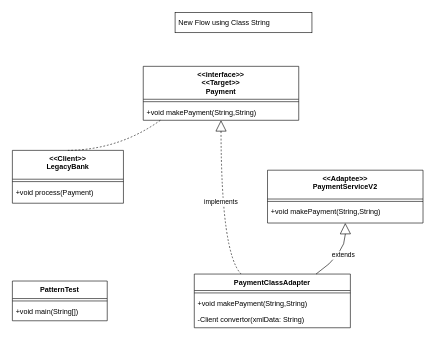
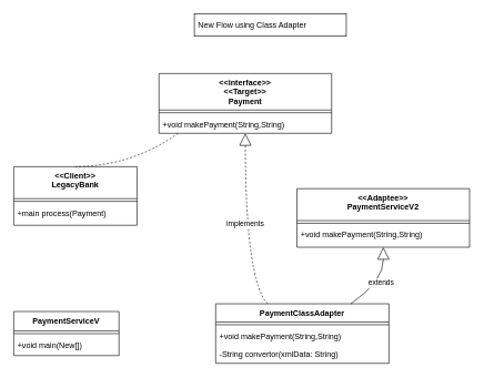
  <mxCell id="0" />
  <mxCell id="1" parent="0" />
- <mxCell id="2" value="PatternTest" style="swimlane;fontStyle=1;align=center;verticalAlign=top;childLayout=stackLayout;horizontal=1;startSize=29.2;horizontalStack=0;resizeParent=1;resizeParentMax=0;resizeLast=0;collapsible=0;marginBottom=0;" parent="1" vertex="1"><mxGeometry x="20" y="467.61" width="158" height="66.2" as="geometry" /></mxCell>
+ <mxCell id="2" value="PaymentServiceV" style="swimlane;fontStyle=1;align=center;verticalAlign=top;childLayout=stackLayout;horizontal=1;startSize=29.2;horizontalStack=0;resizeParent=1;resizeParentMax=0;resizeLast=0;collapsible=0;marginBottom=0;" parent="1" vertex="1"><mxGeometry x="20" y="467.61" width="158" height="66.2" as="geometry" /></mxCell>
  <mxCell id="3" style="line;strokeWidth=1;fillColor=none;align=left;verticalAlign=middle;spacingTop=-1;spacingLeft=3;spacingRight=3;rotatable=0;labelPosition=right;points=[];portConstraint=eastwest;strokeColor=inherit;" parent="2" vertex="1"><mxGeometry y="29.2" width="158" height="8" as="geometry" /></mxCell>
- <mxCell id="4" value="+void main(String[])" style="text;strokeColor=none;fillColor=none;align=left;verticalAlign=top;spacingLeft=4;spacingRight=4;overflow=hidden;rotatable=0;points=[[0,0.5],[1,0.5]];portConstraint=eastwest;" parent="2" vertex="1"><mxGeometry y="37.2" width="158" height="29" as="geometry" /></mxCell>
+ <mxCell id="4" value="+void main(New[])" style="text;strokeColor=none;fillColor=none;align=left;verticalAlign=top;spacingLeft=4;spacingRight=4;overflow=hidden;rotatable=0;points=[[0,0.5],[1,0.5]];portConstraint=eastwest;" parent="2" vertex="1"><mxGeometry y="37.2" width="158" height="29" as="geometry" /></mxCell>
  <mxCell id="5" value="&lt;&lt;Client&gt;&gt;&#10;LegacyBank" style="swimlane;fontStyle=1;align=center;verticalAlign=top;childLayout=stackLayout;horizontal=1;startSize=48;horizontalStack=0;resizeParent=1;resizeParentMax=0;resizeLast=0;collapsible=0;marginBottom=0;" parent="1" vertex="1"><mxGeometry x="20" y="250" width="185" height="88" as="geometry" /></mxCell>
  <mxCell id="6" style="line;strokeWidth=1;fillColor=none;align=left;verticalAlign=middle;spacingTop=-1;spacingLeft=3;spacingRight=3;rotatable=0;labelPosition=right;points=[];portConstraint=eastwest;strokeColor=inherit;" parent="5" vertex="1"><mxGeometry y="48" width="185" height="8" as="geometry" /></mxCell>
- <mxCell id="7" value="+void process(Payment)" style="text;strokeColor=none;fillColor=none;align=left;verticalAlign=top;spacingLeft=4;spacingRight=4;overflow=hidden;rotatable=0;points=[[0,0.5],[1,0.5]];portConstraint=eastwest;" parent="5" vertex="1"><mxGeometry y="56" width="185" height="32" as="geometry" /></mxCell>
+ <mxCell id="7" value="+main process(Payment)" style="text;strokeColor=none;fillColor=none;align=left;verticalAlign=top;spacingLeft=4;spacingRight=4;overflow=hidden;rotatable=0;points=[[0,0.5],[1,0.5]];portConstraint=eastwest;" parent="5" vertex="1"><mxGeometry y="56" width="185" height="32" as="geometry" /></mxCell>
  <mxCell id="8" value="&lt;&lt;interface&gt;&gt;&#10;&lt;&lt;Target&gt;&gt;&#10;Payment" style="swimlane;fontStyle=1;align=center;verticalAlign=top;childLayout=stackLayout;horizontal=1;startSize=54.857;horizontalStack=0;resizeParent=1;resizeParentMax=0;resizeLast=0;collapsible=0;marginBottom=0;" parent="1" vertex="1"><mxGeometry x="238" y="110" width="259" height="89.857" as="geometry" /></mxCell>
  <mxCell id="9" style="line;strokeWidth=1;fillColor=none;align=left;verticalAlign=middle;spacingTop=-1;spacingLeft=3;spacingRight=3;rotatable=0;labelPosition=right;points=[];portConstraint=eastwest;strokeColor=inherit;" parent="8" vertex="1"><mxGeometry y="54.857" width="259" height="8" as="geometry" /></mxCell>
  <mxCell id="10" value="+void makePayment(String,String)" style="text;strokeColor=none;fillColor=none;align=left;verticalAlign=top;spacingLeft=4;spacingRight=4;overflow=hidden;rotatable=0;points=[[0,0.5],[1,0.5]];portConstraint=eastwest;" parent="8" vertex="1"><mxGeometry y="62.857" width="259" height="27" as="geometry" /></mxCell>
  <mxCell id="11" value="&lt;&lt;Adaptee&gt;&gt;&#10;PaymentServiceV2" style="swimlane;fontStyle=1;align=center;verticalAlign=top;childLayout=stackLayout;horizontal=1;startSize=48;horizontalStack=0;resizeParent=1;resizeParentMax=0;resizeLast=0;collapsible=0;marginBottom=0;" parent="1" vertex="1"><mxGeometry x="445" y="283" width="259" height="88" as="geometry" /></mxCell>
  <mxCell id="12" style="line;strokeWidth=1;fillColor=none;align=left;verticalAlign=middle;spacingTop=-1;spacingLeft=3;spacingRight=3;rotatable=0;labelPosition=right;points=[];portConstraint=eastwest;strokeColor=inherit;" parent="11" vertex="1"><mxGeometry y="48" width="259" height="8" as="geometry" /></mxCell>
  <mxCell id="13" value="+void makePayment(String,String)" style="text;strokeColor=none;fillColor=none;align=left;verticalAlign=top;spacingLeft=4;spacingRight=4;overflow=hidden;rotatable=0;points=[[0,0.5],[1,0.5]];portConstraint=eastwest;" parent="11" vertex="1"><mxGeometry y="56" width="259" height="32" as="geometry" /></mxCell>
  <mxCell id="14" value="PaymentClassAdapter" style="swimlane;fontStyle=1;align=center;verticalAlign=top;childLayout=stackLayout;horizontal=1;startSize=27.429;horizontalStack=0;resizeParent=1;resizeParentMax=0;resizeLast=0;collapsible=0;marginBottom=0;" parent="1" vertex="1"><mxGeometry x="323" y="456" width="260" height="89.429" as="geometry" /></mxCell>
  <mxCell id="15" style="line;strokeWidth=1;fillColor=none;align=left;verticalAlign=middle;spacingTop=-1;spacingLeft=3;spacingRight=3;rotatable=0;labelPosition=right;points=[];portConstraint=eastwest;strokeColor=inherit;" parent="14" vertex="1"><mxGeometry y="27.429" width="260" height="8" as="geometry" /></mxCell>
  <mxCell id="16" value="+void makePayment(String,String)" style="text;strokeColor=none;fillColor=none;align=left;verticalAlign=top;spacingLeft=4;spacingRight=4;overflow=hidden;rotatable=0;points=[[0,0.5],[1,0.5]];portConstraint=eastwest;" parent="14" vertex="1"><mxGeometry y="35.429" width="260" height="27" as="geometry" /></mxCell>
- <mxCell id="17" value="-Client convertor(xmlData: String)" style="text;strokeColor=none;fillColor=none;align=left;verticalAlign=top;spacingLeft=4;spacingRight=4;overflow=hidden;rotatable=0;points=[[0,0.5],[1,0.5]];portConstraint=eastwest;" parent="14" vertex="1"><mxGeometry y="62.429" width="260" height="27" as="geometry" /></mxCell>
- <mxCell id="18" value="New Flow using Class String" style="align=left;spacingLeft=4;" parent="1" vertex="1"><mxGeometry x="291" y="20" width="228" height="34" as="geometry" /></mxCell>
+ <mxCell id="17" value="-String convertor(xmlData: String)" style="text;strokeColor=none;fillColor=none;align=left;verticalAlign=top;spacingLeft=4;spacingRight=4;overflow=hidden;rotatable=0;points=[[0,0.5],[1,0.5]];portConstraint=eastwest;" parent="14" vertex="1"><mxGeometry y="62.429" width="260" height="27" as="geometry" /></mxCell>
+ <mxCell id="18" value="New Flow using Class Adapter" style="align=left;spacingLeft=4;" parent="1" vertex="1"><mxGeometry x="291" y="20" width="228" height="34" as="geometry" /></mxCell>
  <mxCell id="19" value="implements" style="curved=1;dashed=1;startArrow=block;startSize=16;startFill=0;endArrow=none;exitX=0.5;exitY=1;entryX=0.3;entryY=0;rounded=0;" parent="1" source="8" target="14" edge="1"><mxGeometry relative="1" as="geometry"><Array as="points"><mxPoint x="368" y="422" /></Array></mxGeometry></mxCell>
  <mxCell id="20" value="extends" style="curved=1;startArrow=block;startSize=16;startFill=0;endArrow=none;exitX=0.5;exitY=1;entryX=0.78;entryY=0;rounded=0;" parent="1" source="11" target="14" edge="1"><mxGeometry relative="1" as="geometry"><Array as="points"><mxPoint x="575" y="422" /></Array></mxGeometry></mxCell>
  <mxCell id="21" value="" style="curved=1;dashed=1;startArrow=none;endArrow=none;exitX=0.11;exitY=1;entryX=0.5;entryY=0;rounded=0;" parent="1" source="8" target="5" edge="1"><mxGeometry relative="1" as="geometry"><Array as="points"><mxPoint x="198" y="249" /></Array></mxGeometry></mxCell>
